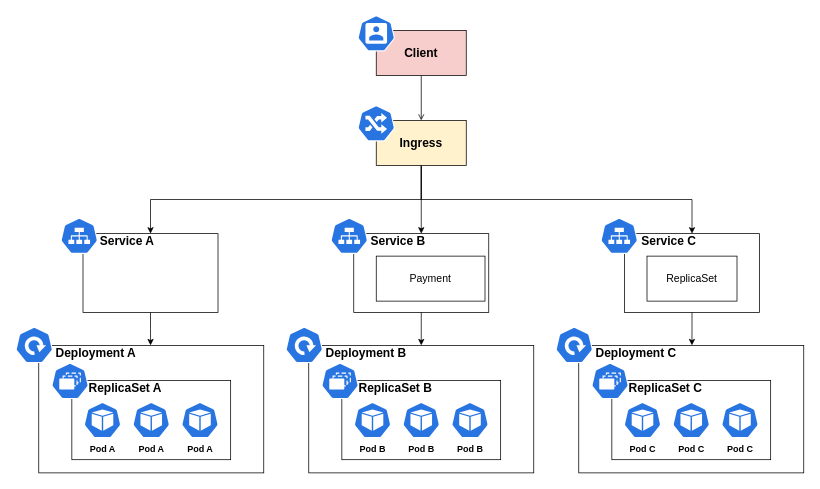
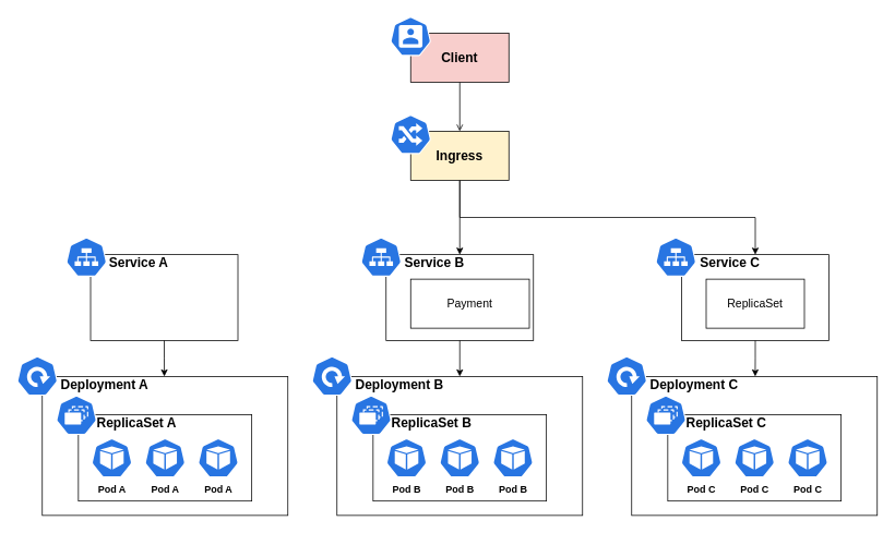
  <mxCell id="0" />
  <mxCell id="1" parent="0" />
  <mxCell id="2" value="" style="edgeStyle=orthogonalEdgeStyle;rounded=0;orthogonalLoop=1;jettySize=auto;html=1;endArrow=open;" parent="1" source="3" target="7" edge="1"><mxGeometry relative="1" as="geometry" /></mxCell>
  <mxCell id="3" value="&lt;b&gt;&lt;font style=&quot;font-size: 16px;&quot;&gt;Client&lt;/font&gt;&lt;/b&gt;" style="rounded=0;whiteSpace=wrap;html=1;fillColor=#f8cecc;" parent="1" vertex="1"><mxGeometry x="501" y="40" width="120" height="60" as="geometry" /></mxCell>
- <mxCell id="4" style="edgeStyle=orthogonalEdgeStyle;rounded=0;orthogonalLoop=1;jettySize=auto;html=1;entryX=0.5;entryY=0;entryDx=0;entryDy=0;exitX=0.5;exitY=1;exitDx=0;exitDy=0;" parent="1" source="7" target="16" edge="1"><mxGeometry relative="1" as="geometry" /></mxCell>
  <mxCell id="5" style="edgeStyle=orthogonalEdgeStyle;rounded=0;orthogonalLoop=1;jettySize=auto;html=1;entryX=0.5;entryY=0;entryDx=0;entryDy=0;exitX=0.5;exitY=1;exitDx=0;exitDy=0;" parent="1" source="7" target="23" edge="1"><mxGeometry relative="1" as="geometry" /></mxCell>
  <mxCell id="6" value="" style="edgeStyle=orthogonalEdgeStyle;rounded=0;orthogonalLoop=1;jettySize=auto;html=1;entryX=0.5;entryY=0;entryDx=0;entryDy=0;" parent="1" source="7" edge="1" target="20"><mxGeometry relative="1" as="geometry"><mxPoint x="555" y="310" as="targetPoint" /></mxGeometry></mxCell>
  <mxCell id="7" value="&lt;b&gt;&lt;font style=&quot;font-size: 16px;&quot;&gt;Ingress&lt;/font&gt;&lt;/b&gt;" style="rounded=0;whiteSpace=wrap;html=1;fillColor=#fff2cc;" parent="1" vertex="1"><mxGeometry x="501" y="160" width="120" height="60" as="geometry" /></mxCell>
  <mxCell id="8" value="" style="group;movable=1;resizable=1;rotatable=1;deletable=1;editable=1;locked=0;connectable=1;" parent="1" vertex="1" connectable="0"><mxGeometry x="51" y="460" width="300" height="170" as="geometry" /></mxCell>
  <mxCell id="9" value="&lt;h1 style=&quot;font-size: 16px;&quot;&gt;&lt;font style=&quot;font-size: 16px;&quot;&gt;&amp;nbsp; &amp;nbsp; Deployment A&lt;/font&gt;&lt;/h1&gt;&lt;p style=&quot;font-size: 16px;&quot;&gt;&lt;br&gt;&lt;/p&gt;" style="text;html=1;strokeColor=default;fillColor=none;spacing=5;spacingTop=-20;whiteSpace=wrap;overflow=hidden;rounded=0;movable=1;resizable=1;rotatable=1;deletable=1;editable=1;locked=0;connectable=1;" parent="8" vertex="1"><mxGeometry width="300" height="170" as="geometry" /></mxCell>
  <mxCell id="10" value="&lt;h1 style=&quot;font-size: 16px;&quot;&gt;&lt;font style=&quot;font-size: 16px;&quot;&gt;&amp;nbsp; &amp;nbsp; ReplicaSet A&lt;/font&gt;&lt;/h1&gt;&lt;p style=&quot;font-size: 16px;&quot;&gt;&lt;br&gt;&lt;/p&gt;" style="text;html=1;strokeColor=default;fillColor=none;spacing=5;spacingTop=-20;whiteSpace=wrap;overflow=hidden;rounded=0;movable=1;resizable=1;rotatable=1;deletable=1;editable=1;locked=0;connectable=1;" parent="8" vertex="1"><mxGeometry x="44.118" y="46.9" width="211.765" height="105.52" as="geometry" /></mxCell>
  <mxCell id="11" value="" style="aspect=fixed;sketch=0;html=1;dashed=0;whitespace=wrap;fillColor=#2875E2;strokeColor=#ffffff;points=[[0.005,0.63,0],[0.1,0.2,0],[0.9,0.2,0],[0.5,0,0],[0.995,0.63,0],[0.72,0.99,0],[0.5,1,0],[0.28,0.99,0]];shape=mxgraph.kubernetes.icon2;prIcon=rs" vertex="1" parent="8"><mxGeometry x="16.765" y="23.448" width="50" height="48" as="geometry" /></mxCell>
  <mxCell id="12" value="&lt;b&gt;Pod A&lt;/b&gt;" style="aspect=fixed;sketch=0;html=1;dashed=0;whitespace=wrap;fillColor=#2875E2;strokeColor=#ffffff;points=[[0.005,0.63,0],[0.1,0.2,0],[0.9,0.2,0],[0.5,0,0],[0.995,0.63,0],[0.72,0.99,0],[0.5,1,0],[0.28,0.99,0]];shape=mxgraph.kubernetes.icon2;prIcon=pod;labelPosition=center;verticalLabelPosition=bottom;align=center;verticalAlign=top;" vertex="1" parent="8"><mxGeometry x="60.004" y="75.664" width="50" height="48" as="geometry" /></mxCell>
  <mxCell id="13" value="&lt;b&gt;Pod A&lt;/b&gt;" style="aspect=fixed;sketch=0;html=1;dashed=0;whitespace=wrap;fillColor=#2875E2;strokeColor=#ffffff;points=[[0.005,0.63,0],[0.1,0.2,0],[0.9,0.2,0],[0.5,0,0],[0.995,0.63,0],[0.72,0.99,0],[0.5,1,0],[0.28,0.99,0]];shape=mxgraph.kubernetes.icon2;prIcon=pod;labelPosition=center;verticalLabelPosition=bottom;align=center;verticalAlign=top;" vertex="1" parent="8"><mxGeometry x="125" y="75.664" width="50" height="48" as="geometry" /></mxCell>
  <mxCell id="14" value="&lt;b&gt;Pod A&lt;/b&gt;" style="aspect=fixed;sketch=0;html=1;dashed=0;whitespace=wrap;fillColor=#2875E2;strokeColor=#ffffff;points=[[0.005,0.63,0],[0.1,0.2,0],[0.9,0.2,0],[0.5,0,0],[0.995,0.63,0],[0.72,0.99,0],[0.5,1,0],[0.28,0.99,0]];shape=mxgraph.kubernetes.icon2;prIcon=pod;labelPosition=center;verticalLabelPosition=bottom;align=center;verticalAlign=top;" vertex="1" parent="8"><mxGeometry x="189.995" y="75.664" width="50" height="48" as="geometry" /></mxCell>
  <mxCell id="15" value="" style="group" parent="1" vertex="1" connectable="0"><mxGeometry x="110" y="311" width="180" height="105" as="geometry" /></mxCell>
  <mxCell id="16" value="&lt;h1 style=&quot;font-size: 16px;&quot;&gt;&lt;font style=&quot;font-size: 16px;&quot;&gt;&amp;nbsp; &amp;nbsp; Service A&lt;/font&gt;&lt;/h1&gt;&lt;p style=&quot;font-size: 16px;&quot;&gt;&lt;br&gt;&lt;/p&gt;" style="text;html=1;strokeColor=default;fillColor=none;spacing=5;spacingTop=-20;whiteSpace=wrap;overflow=hidden;rounded=0;movable=1;resizable=1;rotatable=1;deletable=1;editable=1;locked=0;connectable=1;container=0;" parent="15" vertex="1"><mxGeometry width="180" height="105" as="geometry" /></mxCell>
  <mxCell id="17" value="" style="aspect=fixed;sketch=0;html=1;dashed=0;whitespace=wrap;fillColor=#2875E2;strokeColor=#ffffff;points=[[0.005,0.63,0],[0.1,0.2,0],[0.9,0.2,0],[0.5,0,0],[0.995,0.63,0],[0.72,0.99,0],[0.5,1,0],[0.28,0.99,0]];shape=mxgraph.kubernetes.icon2;prIcon=svc" vertex="1" parent="15"><mxGeometry x="-30" y="-21" width="50" height="48" as="geometry" /></mxCell>
  <mxCell id="18" value="" style="group" parent="1" vertex="1" connectable="0"><mxGeometry x="471" y="311" width="180" height="105" as="geometry" /></mxCell>
  <mxCell id="19" value="" style="group" parent="18" vertex="1" connectable="0"><mxGeometry width="180" height="105" as="geometry" /></mxCell>
  <mxCell id="20" value="&lt;h1 style=&quot;font-size: 16px;&quot;&gt;&lt;font style=&quot;font-size: 16px;&quot;&gt;&amp;nbsp; &amp;nbsp; Service B&lt;/font&gt;&lt;/h1&gt;&lt;p style=&quot;font-size: 16px;&quot;&gt;&lt;br&gt;&lt;/p&gt;" style="text;html=1;strokeColor=default;fillColor=none;spacing=5;spacingTop=-20;whiteSpace=wrap;overflow=hidden;rounded=0;movable=1;resizable=1;rotatable=1;deletable=1;editable=1;locked=0;connectable=1;" parent="19" vertex="1"><mxGeometry width="180" height="105" as="geometry" /></mxCell>
  <mxCell id="21" value="&lt;font style=&quot;font-size: 14px;&quot;&gt;Payment&lt;/font&gt;" style="rounded=0;whiteSpace=wrap;html=1;" parent="19" vertex="1"><mxGeometry x="30" y="30" width="145" height="60" as="geometry" /></mxCell>
  <mxCell id="22" value="" style="group" parent="1" vertex="1" connectable="0"><mxGeometry x="832" y="311" width="180" height="105" as="geometry" /></mxCell>
  <mxCell id="23" value="&lt;h1 style=&quot;font-size: 16px;&quot;&gt;&lt;font style=&quot;font-size: 16px;&quot;&gt;&amp;nbsp; &amp;nbsp; Service C&lt;/font&gt;&lt;/h1&gt;&lt;p style=&quot;font-size: 16px;&quot;&gt;&lt;br&gt;&lt;/p&gt;" style="text;html=1;strokeColor=default;fillColor=none;spacing=5;spacingTop=-20;whiteSpace=wrap;overflow=hidden;rounded=0;movable=1;resizable=1;rotatable=1;deletable=1;editable=1;locked=0;connectable=1;" parent="22" vertex="1"><mxGeometry width="180" height="105" as="geometry" /></mxCell>
  <mxCell id="24" value="&lt;font style=&quot;font-size: 14px;&quot;&gt;ReplicaSet&lt;/font&gt;" style="rounded=0;whiteSpace=wrap;html=1;" parent="22" vertex="1"><mxGeometry x="30" y="30" width="120" height="60" as="geometry" /></mxCell>
  <mxCell id="25" value="" style="aspect=fixed;sketch=0;html=1;dashed=0;whitespace=wrap;fillColor=#2875E2;strokeColor=#ffffff;points=[[0.005,0.63,0],[0.1,0.2,0],[0.9,0.2,0],[0.5,0,0],[0.995,0.63,0],[0.72,0.99,0],[0.5,1,0],[0.28,0.99,0]];shape=mxgraph.kubernetes.icon2;prIcon=svc" vertex="1" parent="22"><mxGeometry x="-32" y="-21" width="50" height="48" as="geometry" /></mxCell>
  <mxCell id="26" style="edgeStyle=orthogonalEdgeStyle;rounded=0;orthogonalLoop=1;jettySize=auto;html=1;exitX=0.5;exitY=1;exitDx=0;exitDy=0;entryX=0.5;entryY=0;entryDx=0;entryDy=0;" parent="1" source="20" target="33" edge="1"><mxGeometry relative="1" as="geometry"><mxPoint x="555" y="460" as="targetPoint" /></mxGeometry></mxCell>
  <mxCell id="27" style="edgeStyle=orthogonalEdgeStyle;rounded=0;orthogonalLoop=1;jettySize=auto;html=1;exitX=0.5;exitY=1;exitDx=0;exitDy=0;entryX=0.497;entryY=0;entryDx=0;entryDy=0;entryPerimeter=0;" parent="1" source="16" target="9" edge="1"><mxGeometry relative="1" as="geometry" /></mxCell>
  <mxCell id="28" style="edgeStyle=orthogonalEdgeStyle;rounded=0;orthogonalLoop=1;jettySize=auto;html=1;entryX=0.535;entryY=0;entryDx=0;entryDy=0;entryPerimeter=0;" parent="1" source="23" edge="1"><mxGeometry relative="1" as="geometry"><mxPoint x="921.9" y="460" as="targetPoint" /></mxGeometry></mxCell>
  <mxCell id="29" value="" style="aspect=fixed;sketch=0;html=1;dashed=0;whitespace=wrap;fillColor=#2875E2;strokeColor=#ffffff;points=[[0.005,0.63,0],[0.1,0.2,0],[0.9,0.2,0],[0.5,0,0],[0.995,0.63,0],[0.72,0.99,0],[0.5,1,0],[0.28,0.99,0]];shape=mxgraph.kubernetes.icon2;prIcon=user" vertex="1" parent="1"><mxGeometry x="476" y="20" width="50" height="48" as="geometry" /></mxCell>
  <mxCell id="30" value="" style="aspect=fixed;sketch=0;html=1;dashed=0;whitespace=wrap;fillColor=#2875E2;strokeColor=#ffffff;points=[[0.005,0.63,0],[0.1,0.2,0],[0.9,0.2,0],[0.5,0,0],[0.995,0.63,0],[0.72,0.99,0],[0.5,1,0],[0.28,0.99,0]];shape=mxgraph.kubernetes.icon2;prIcon=ing" vertex="1" parent="1"><mxGeometry x="476" y="140" width="50" height="48" as="geometry" /></mxCell>
  <mxCell id="31" value="" style="aspect=fixed;sketch=0;html=1;dashed=0;whitespace=wrap;fillColor=#2875E2;strokeColor=#ffffff;points=[[0.005,0.63,0],[0.1,0.2,0],[0.9,0.2,0],[0.5,0,0],[0.995,0.63,0],[0.72,0.99,0],[0.5,1,0],[0.28,0.99,0]];shape=mxgraph.kubernetes.icon2;prIcon=deploy" vertex="1" parent="1"><mxGeometry x="20" y="435.452" width="50" height="48" as="geometry" /></mxCell>
  <mxCell id="32" value="" style="group;movable=1;resizable=1;rotatable=1;deletable=1;editable=1;locked=0;connectable=1;" vertex="1" connectable="0" parent="1"><mxGeometry x="411" y="460" width="300" height="170" as="geometry" /></mxCell>
  <mxCell id="33" value="&lt;h1 style=&quot;font-size: 16px;&quot;&gt;&lt;font style=&quot;font-size: 16px;&quot;&gt;&amp;nbsp; &amp;nbsp; Deployment B&lt;/font&gt;&lt;/h1&gt;&lt;p style=&quot;font-size: 16px;&quot;&gt;&lt;br&gt;&lt;/p&gt;" style="text;html=1;strokeColor=default;fillColor=none;spacing=5;spacingTop=-20;whiteSpace=wrap;overflow=hidden;rounded=0;movable=1;resizable=1;rotatable=1;deletable=1;editable=1;locked=0;connectable=1;" vertex="1" parent="32"><mxGeometry width="300" height="170" as="geometry" /></mxCell>
  <mxCell id="34" value="&lt;h1 style=&quot;font-size: 16px;&quot;&gt;&lt;font style=&quot;font-size: 16px;&quot;&gt;&amp;nbsp; &amp;nbsp; ReplicaSet B&lt;/font&gt;&lt;/h1&gt;&lt;p style=&quot;font-size: 16px;&quot;&gt;&lt;br&gt;&lt;/p&gt;" style="text;html=1;strokeColor=default;fillColor=none;spacing=5;spacingTop=-20;whiteSpace=wrap;overflow=hidden;rounded=0;movable=1;resizable=1;rotatable=1;deletable=1;editable=1;locked=0;connectable=1;" vertex="1" parent="32"><mxGeometry x="44.118" y="46.9" width="211.765" height="105.52" as="geometry" /></mxCell>
  <mxCell id="35" value="" style="aspect=fixed;sketch=0;html=1;dashed=0;whitespace=wrap;fillColor=#2875E2;strokeColor=#ffffff;points=[[0.005,0.63,0],[0.1,0.2,0],[0.9,0.2,0],[0.5,0,0],[0.995,0.63,0],[0.72,0.99,0],[0.5,1,0],[0.28,0.99,0]];shape=mxgraph.kubernetes.icon2;prIcon=rs" vertex="1" parent="32"><mxGeometry x="16.765" y="23.448" width="50" height="48" as="geometry" /></mxCell>
  <mxCell id="36" value="&lt;b&gt;Pod B&lt;/b&gt;" style="aspect=fixed;sketch=0;html=1;dashed=0;whitespace=wrap;fillColor=#2875E2;strokeColor=#ffffff;points=[[0.005,0.63,0],[0.1,0.2,0],[0.9,0.2,0],[0.5,0,0],[0.995,0.63,0],[0.72,0.99,0],[0.5,1,0],[0.28,0.99,0]];shape=mxgraph.kubernetes.icon2;prIcon=pod;labelPosition=center;verticalLabelPosition=bottom;align=center;verticalAlign=top;" vertex="1" parent="32"><mxGeometry x="60.004" y="75.664" width="50" height="48" as="geometry" /></mxCell>
  <mxCell id="37" value="&lt;b&gt;Pod B&lt;/b&gt;" style="aspect=fixed;sketch=0;html=1;dashed=0;whitespace=wrap;fillColor=#2875E2;strokeColor=#ffffff;points=[[0.005,0.63,0],[0.1,0.2,0],[0.9,0.2,0],[0.5,0,0],[0.995,0.63,0],[0.72,0.99,0],[0.5,1,0],[0.28,0.99,0]];shape=mxgraph.kubernetes.icon2;prIcon=pod;labelPosition=center;verticalLabelPosition=bottom;align=center;verticalAlign=top;" vertex="1" parent="32"><mxGeometry x="125" y="75.664" width="50" height="48" as="geometry" /></mxCell>
  <mxCell id="38" value="&lt;b&gt;Pod B&lt;/b&gt;" style="aspect=fixed;sketch=0;html=1;dashed=0;whitespace=wrap;fillColor=#2875E2;strokeColor=#ffffff;points=[[0.005,0.63,0],[0.1,0.2,0],[0.9,0.2,0],[0.5,0,0],[0.995,0.63,0],[0.72,0.99,0],[0.5,1,0],[0.28,0.99,0]];shape=mxgraph.kubernetes.icon2;prIcon=pod;labelPosition=center;verticalLabelPosition=bottom;align=center;verticalAlign=top;" vertex="1" parent="32"><mxGeometry x="189.995" y="75.664" width="50" height="48" as="geometry" /></mxCell>
  <mxCell id="39" value="" style="aspect=fixed;sketch=0;html=1;dashed=0;whitespace=wrap;fillColor=#2875E2;strokeColor=#ffffff;points=[[0.005,0.63,0],[0.1,0.2,0],[0.9,0.2,0],[0.5,0,0],[0.995,0.63,0],[0.72,0.99,0],[0.5,1,0],[0.28,0.99,0]];shape=mxgraph.kubernetes.icon2;prIcon=deploy" vertex="1" parent="1"><mxGeometry x="380" y="435.452" width="50" height="48" as="geometry" /></mxCell>
  <mxCell id="40" value="" style="group;movable=1;resizable=1;rotatable=1;deletable=1;editable=1;locked=0;connectable=1;" vertex="1" connectable="0" parent="1"><mxGeometry x="771" y="460" width="300" height="170" as="geometry" /></mxCell>
  <mxCell id="41" value="&lt;h1 style=&quot;font-size: 16px;&quot;&gt;&lt;font style=&quot;font-size: 16px;&quot;&gt;&amp;nbsp; &amp;nbsp; Deployment C&lt;/font&gt;&lt;/h1&gt;&lt;p style=&quot;font-size: 16px;&quot;&gt;&lt;br&gt;&lt;/p&gt;" style="text;html=1;strokeColor=default;fillColor=none;spacing=5;spacingTop=-20;whiteSpace=wrap;overflow=hidden;rounded=0;movable=1;resizable=1;rotatable=1;deletable=1;editable=1;locked=0;connectable=1;" vertex="1" parent="40"><mxGeometry width="300" height="170" as="geometry" /></mxCell>
  <mxCell id="42" value="&lt;h1 style=&quot;font-size: 16px;&quot;&gt;&lt;font style=&quot;font-size: 16px;&quot;&gt;&amp;nbsp; &amp;nbsp; ReplicaSet C&lt;/font&gt;&lt;/h1&gt;&lt;p style=&quot;font-size: 16px;&quot;&gt;&lt;br&gt;&lt;/p&gt;" style="text;html=1;strokeColor=default;fillColor=none;spacing=5;spacingTop=-20;whiteSpace=wrap;overflow=hidden;rounded=0;movable=1;resizable=1;rotatable=1;deletable=1;editable=1;locked=0;connectable=1;" vertex="1" parent="40"><mxGeometry x="44.118" y="46.9" width="211.765" height="105.52" as="geometry" /></mxCell>
  <mxCell id="43" value="" style="aspect=fixed;sketch=0;html=1;dashed=0;whitespace=wrap;fillColor=#2875E2;strokeColor=#ffffff;points=[[0.005,0.63,0],[0.1,0.2,0],[0.9,0.2,0],[0.5,0,0],[0.995,0.63,0],[0.72,0.99,0],[0.5,1,0],[0.28,0.99,0]];shape=mxgraph.kubernetes.icon2;prIcon=rs" vertex="1" parent="40"><mxGeometry x="16.765" y="23.448" width="50" height="48" as="geometry" /></mxCell>
  <mxCell id="44" value="&lt;b&gt;Pod C&lt;/b&gt;" style="aspect=fixed;sketch=0;html=1;dashed=0;whitespace=wrap;fillColor=#2875E2;strokeColor=#ffffff;points=[[0.005,0.63,0],[0.1,0.2,0],[0.9,0.2,0],[0.5,0,0],[0.995,0.63,0],[0.72,0.99,0],[0.5,1,0],[0.28,0.99,0]];shape=mxgraph.kubernetes.icon2;prIcon=pod;labelPosition=center;verticalLabelPosition=bottom;align=center;verticalAlign=top;" vertex="1" parent="40"><mxGeometry x="60.004" y="75.664" width="50" height="48" as="geometry" /></mxCell>
  <mxCell id="45" value="&lt;b&gt;Pod C&lt;/b&gt;" style="aspect=fixed;sketch=0;html=1;dashed=0;whitespace=wrap;fillColor=#2875E2;strokeColor=#ffffff;points=[[0.005,0.63,0],[0.1,0.2,0],[0.9,0.2,0],[0.5,0,0],[0.995,0.63,0],[0.72,0.99,0],[0.5,1,0],[0.28,0.99,0]];shape=mxgraph.kubernetes.icon2;prIcon=pod;labelPosition=center;verticalLabelPosition=bottom;align=center;verticalAlign=top;" vertex="1" parent="40"><mxGeometry x="125" y="75.664" width="50" height="48" as="geometry" /></mxCell>
  <mxCell id="46" value="&lt;b&gt;Pod C&lt;/b&gt;" style="aspect=fixed;sketch=0;html=1;dashed=0;whitespace=wrap;fillColor=#2875E2;strokeColor=#ffffff;points=[[0.005,0.63,0],[0.1,0.2,0],[0.9,0.2,0],[0.5,0,0],[0.995,0.63,0],[0.72,0.99,0],[0.5,1,0],[0.28,0.99,0]];shape=mxgraph.kubernetes.icon2;prIcon=pod;labelPosition=center;verticalLabelPosition=bottom;align=center;verticalAlign=top;" vertex="1" parent="40"><mxGeometry x="189.995" y="75.664" width="50" height="48" as="geometry" /></mxCell>
  <mxCell id="47" value="" style="aspect=fixed;sketch=0;html=1;dashed=0;whitespace=wrap;fillColor=#2875E2;strokeColor=#ffffff;points=[[0.005,0.63,0],[0.1,0.2,0],[0.9,0.2,0],[0.5,0,0],[0.995,0.63,0],[0.72,0.99,0],[0.5,1,0],[0.28,0.99,0]];shape=mxgraph.kubernetes.icon2;prIcon=deploy" vertex="1" parent="1"><mxGeometry x="740" y="435.452" width="50" height="48" as="geometry" /></mxCell>
  <mxCell id="48" value="" style="aspect=fixed;sketch=0;html=1;dashed=0;whitespace=wrap;fillColor=#2875E2;strokeColor=#ffffff;points=[[0.005,0.63,0],[0.1,0.2,0],[0.9,0.2,0],[0.5,0,0],[0.995,0.63,0],[0.72,0.99,0],[0.5,1,0],[0.28,0.99,0]];shape=mxgraph.kubernetes.icon2;prIcon=svc" vertex="1" parent="1"><mxGeometry x="440" y="290" width="50" height="48" as="geometry" /></mxCell>
